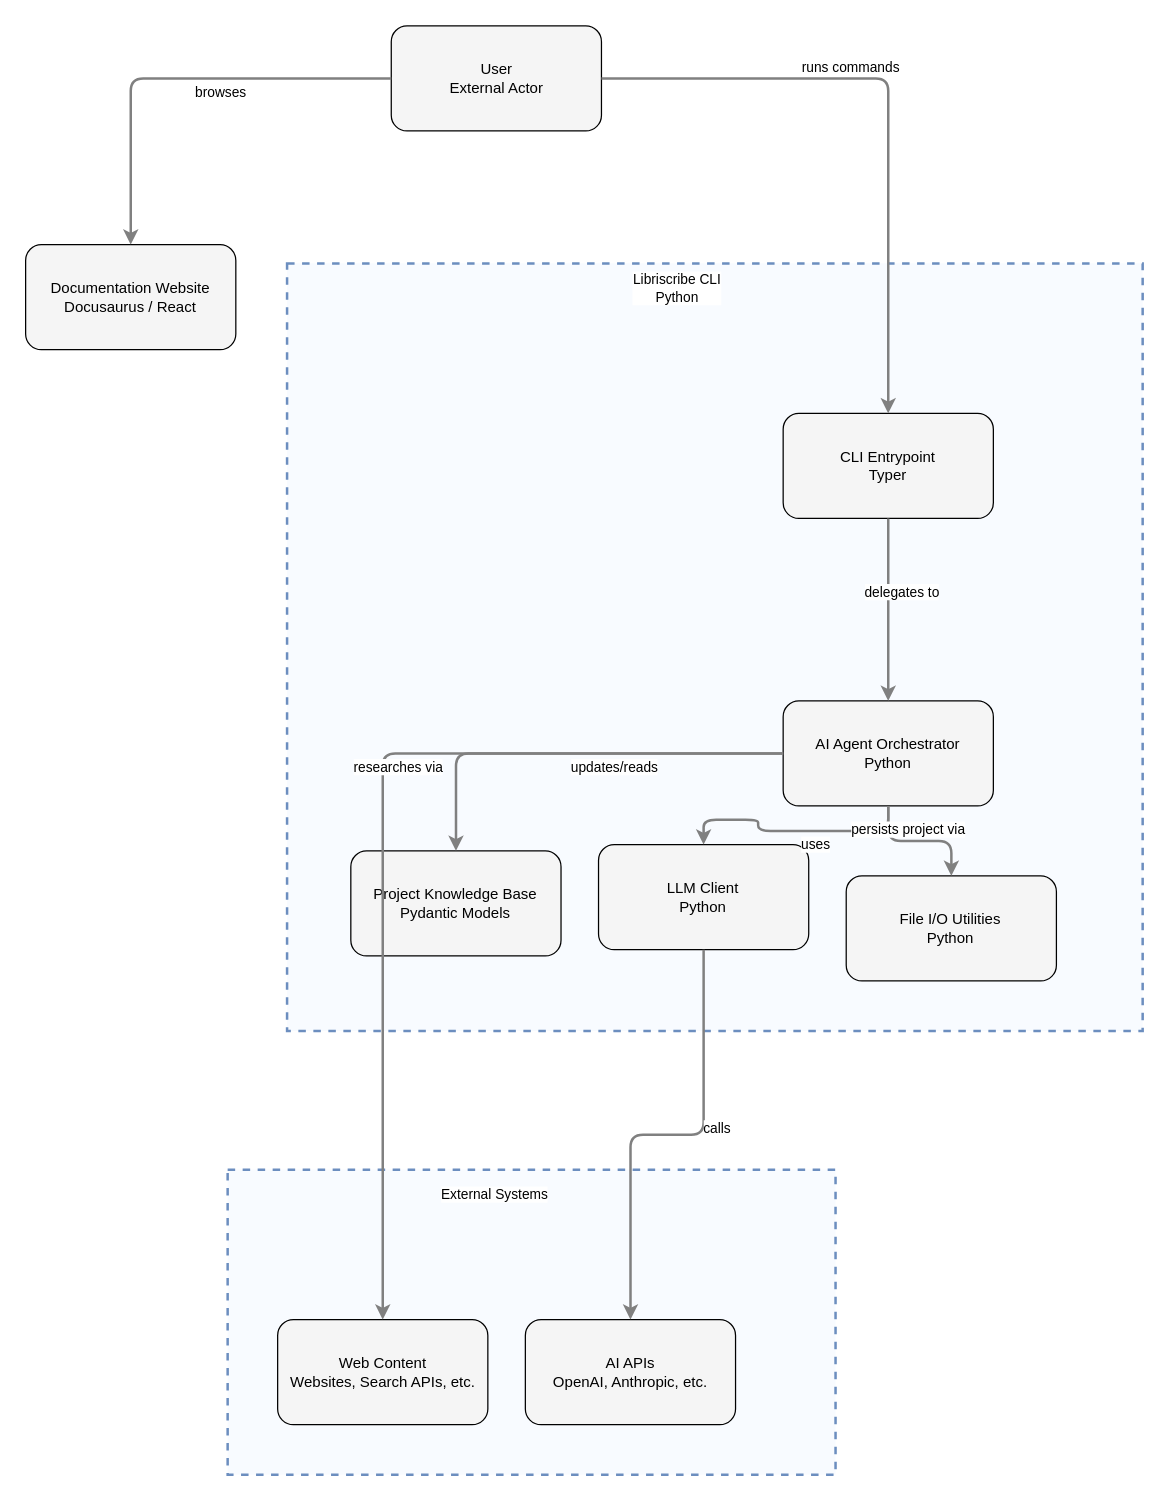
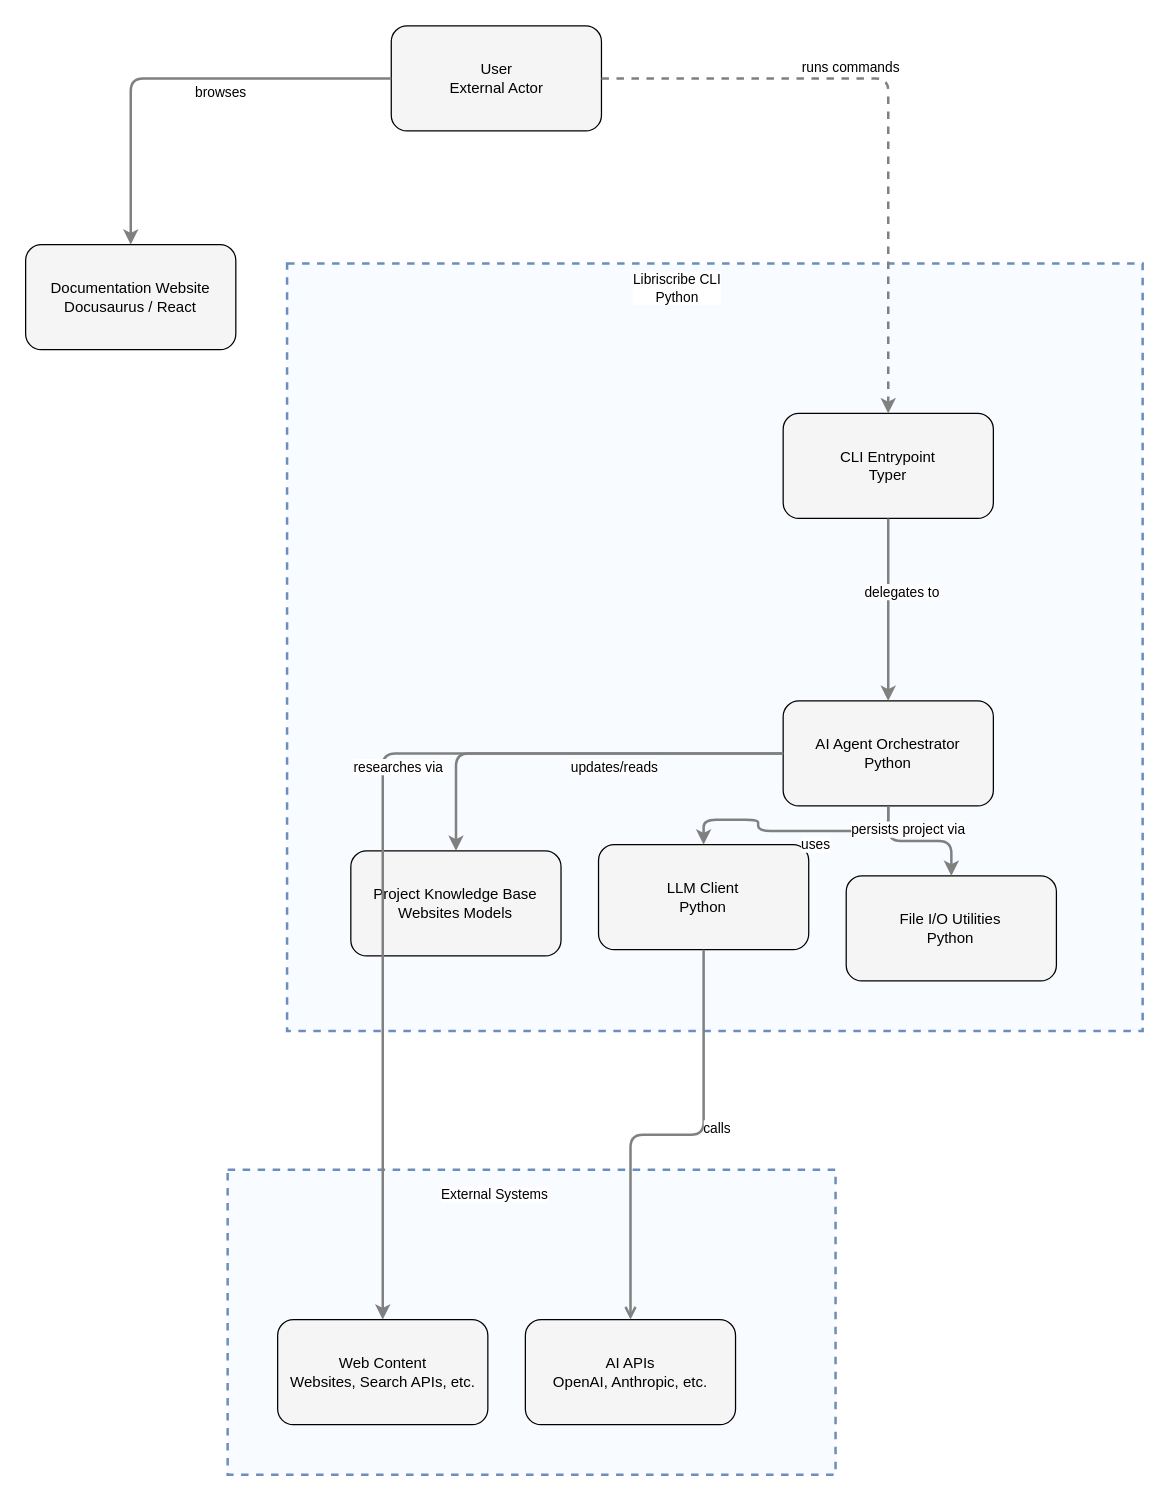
  <mxCell id="0" />
  <mxCell id="1" parent="0" />
  <mxCell id="2" value="" style="html=1;whiteSpace=wrap;container=1;fillColor=#dae8fc;strokeColor=#6c8ebf;dashed=1;fillOpacity=20;strokeWidth=2;containerType=none;recursiveResize=0;movable=1;resizable=1;autosize=0;dropTarget=0" vertex="1" parent="1"><mxGeometry x="181.618" y="935" width="486.316" height="244.079" as="geometry" /></mxCell>
  <mxCell id="3" value="External Systems" style="edgeLabel;html=1;align=center;verticalAlign=middle;resizable=0;labelBackgroundColor=white;spacing=5" vertex="1" parent="1"><mxGeometry x="189.618" y="943" width="410.316" height="24" as="geometry" /></mxCell>
  <mxCell id="4" value="" style="html=1;whiteSpace=wrap;container=1;fillColor=#dae8fc;strokeColor=#6c8ebf;dashed=1;fillOpacity=20;strokeWidth=2;containerType=none;recursiveResize=0;movable=1;resizable=1;autosize=0;dropTarget=0" vertex="1" parent="1"><mxGeometry x="229.158" y="210" width="684.473" height="614.079" as="geometry" /></mxCell>
  <mxCell id="5" value="Libriscribe CLI&lt;br&gt;Python" style="edgeLabel;html=1;align=center;verticalAlign=middle;resizable=0;labelBackgroundColor=white;spacing=5" vertex="1" parent="1"><mxGeometry x="237.158" y="218" width="608.473" height="24" as="geometry" /></mxCell>
  <mxCell id="6" value="User&lt;br&gt;External Actor" style="rounded=1;whiteSpace=wrap;html=1;fillColor=#f5f5f5" vertex="1" parent="1"><mxGeometry x="312.513" y="20" width="168.158" height="84.079" as="geometry" /></mxCell>
  <mxCell id="7" value="Documentation Website&lt;br&gt;Docusaurus / React" style="rounded=1;whiteSpace=wrap;html=1;fillColor=#f5f5f5" vertex="1" parent="1"><mxGeometry x="20" y="195" width="168.158" height="84.079" as="geometry" /></mxCell>
  <mxCell id="8" value="CLI Entrypoint&lt;br&gt;Typer" style="rounded=1;whiteSpace=wrap;html=1;fillColor=#f5f5f5" vertex="1" parent="4"><mxGeometry x="396.868" y="120" width="168.158" height="84.079" as="geometry" /></mxCell>
  <mxCell id="9" value="AI Agent Orchestrator&lt;br&gt;Python" style="rounded=1;whiteSpace=wrap;html=1;fillColor=#f5f5f5" vertex="1" parent="4"><mxGeometry x="396.868" y="350" width="168.158" height="84.079" as="geometry" /></mxCell>
- <mxCell id="10" value="Project Knowledge Base&lt;br&gt;Pydantic Models" style="rounded=1;whiteSpace=wrap;html=1;fillColor=#f5f5f5" vertex="1" parent="4"><mxGeometry x="51" y="470" width="168.158" height="84.079" as="geometry" /></mxCell>
+ <mxCell id="10" value="Project Knowledge Base&lt;br&gt;Websites Models" style="rounded=1;whiteSpace=wrap;html=1;fillColor=#f5f5f5" vertex="1" parent="4"><mxGeometry x="51" y="470" width="168.158" height="84.079" as="geometry" /></mxCell>
  <mxCell id="11" value="LLM Client&lt;br&gt;Python" style="rounded=1;whiteSpace=wrap;html=1;fillColor=#f5f5f5" vertex="1" parent="4"><mxGeometry x="249.158" y="465" width="168.158" height="84.079" as="geometry" /></mxCell>
  <mxCell id="12" value="File I/O Utilities&lt;br&gt;Python" style="rounded=1;whiteSpace=wrap;html=1;fillColor=#f5f5f5" vertex="1" parent="4"><mxGeometry x="447.316" y="490" width="168.158" height="84.079" as="geometry" /></mxCell>
  <mxCell id="13" value="AI APIs&lt;br&gt;OpenAI, Anthropic, etc." style="rounded=1;whiteSpace=wrap;html=1;fillColor=#f5f5f5" vertex="1" parent="2"><mxGeometry x="238.158" y="120" width="168.158" height="84.079" as="geometry" /></mxCell>
  <mxCell id="14" value="Web Content&lt;br&gt;Websites, Search APIs, etc." style="rounded=1;whiteSpace=wrap;html=1;fillColor=#f5f5f5" vertex="1" parent="2"><mxGeometry x="40" y="120" width="168.158" height="84.079" as="geometry" /></mxCell>
- <mxCell id="15" style="edgeStyle=orthogonalEdgeStyle;rounded=1;orthogonalLoop=1;jettySize=auto;html=1;strokeColor=#808080;strokeWidth=2;jumpStyle=arc;jumpSize=10;spacing=15;labelBackgroundColor=white;labelBorderColor=none" edge="1" parent="1" source="6" target="8"><mxGeometry relative="1" as="geometry" /></mxCell>
+ <mxCell id="15" style="edgeStyle=orthogonalEdgeStyle;rounded=1;orthogonalLoop=1;jettySize=auto;html=1;strokeColor=#808080;strokeWidth=2;jumpStyle=arc;jumpSize=10;spacing=15;labelBackgroundColor=white;labelBorderColor=none;dashed=1;" edge="1" parent="1" source="6" target="8"><mxGeometry relative="1" as="geometry" /></mxCell>
  <mxCell id="16" value="runs commands" style="edgeLabel;html=1;align=center;verticalAlign=middle;resizable=0;points=[];" vertex="1" connectable="0" parent="15"><mxGeometry x="-0.2" y="10" relative="1" as="geometry"><mxPoint as="offset" /></mxGeometry></mxCell>
  <mxCell id="17" style="edgeStyle=orthogonalEdgeStyle;rounded=1;orthogonalLoop=1;jettySize=auto;html=1;strokeColor=#808080;strokeWidth=2;jumpStyle=arc;jumpSize=10;spacing=15;labelBackgroundColor=white;labelBorderColor=none" edge="1" parent="1" source="6" target="7"><mxGeometry relative="1" as="geometry" /></mxCell>
  <mxCell id="18" value="browses" style="edgeLabel;html=1;align=center;verticalAlign=middle;resizable=0;points=[];" vertex="1" connectable="0" parent="17"><mxGeometry x="-0.2" y="10" relative="1" as="geometry"><mxPoint as="offset" /></mxGeometry></mxCell>
  <mxCell id="19" style="edgeStyle=orthogonalEdgeStyle;rounded=1;orthogonalLoop=1;jettySize=auto;html=1;strokeColor=#808080;strokeWidth=2;jumpStyle=arc;jumpSize=10;spacing=15;labelBackgroundColor=white;labelBorderColor=none" edge="1" parent="1" source="8" target="9"><mxGeometry relative="1" as="geometry" /></mxCell>
  <mxCell id="20" value="delegates to" style="edgeLabel;html=1;align=center;verticalAlign=middle;resizable=0;points=[];" vertex="1" connectable="0" parent="19"><mxGeometry x="-0.2" y="10" relative="1" as="geometry"><mxPoint as="offset" /></mxGeometry></mxCell>
  <mxCell id="21" style="edgeStyle=orthogonalEdgeStyle;rounded=1;orthogonalLoop=1;jettySize=auto;html=1;strokeColor=#808080;strokeWidth=2;jumpStyle=arc;jumpSize=10;spacing=15;labelBackgroundColor=white;labelBorderColor=none" edge="1" parent="1" source="9" target="10"><mxGeometry relative="1" as="geometry" /></mxCell>
  <mxCell id="22" value="updates/reads" style="edgeLabel;html=1;align=center;verticalAlign=middle;resizable=0;points=[];" vertex="1" connectable="0" parent="21"><mxGeometry x="-0.2" y="10" relative="1" as="geometry"><mxPoint as="offset" /></mxGeometry></mxCell>
  <mxCell id="23" style="edgeStyle=orthogonalEdgeStyle;rounded=1;orthogonalLoop=1;jettySize=auto;html=1;strokeColor=#808080;strokeWidth=2;jumpStyle=arc;jumpSize=10;spacing=15;labelBackgroundColor=white;labelBorderColor=none" edge="1" parent="1" source="9" target="11"><mxGeometry relative="1" as="geometry" /></mxCell>
  <mxCell id="24" value="uses" style="edgeLabel;html=1;align=center;verticalAlign=middle;resizable=0;points=[];" vertex="1" connectable="0" parent="23"><mxGeometry x="-0.2" y="10" relative="1" as="geometry"><mxPoint as="offset" /></mxGeometry></mxCell>
  <mxCell id="25" style="edgeStyle=orthogonalEdgeStyle;rounded=1;orthogonalLoop=1;jettySize=auto;html=1;strokeColor=#808080;strokeWidth=2;jumpStyle=arc;jumpSize=10;spacing=15;labelBackgroundColor=white;labelBorderColor=none" edge="1" parent="1" source="9" target="12"><mxGeometry relative="1" as="geometry" /></mxCell>
  <mxCell id="26" value="persists project via" style="edgeLabel;html=1;align=center;verticalAlign=middle;resizable=0;points=[];" vertex="1" connectable="0" parent="25"><mxGeometry x="-0.2" y="10" relative="1" as="geometry"><mxPoint as="offset" /></mxGeometry></mxCell>
  <mxCell id="27" style="edgeStyle=orthogonalEdgeStyle;rounded=1;orthogonalLoop=1;jettySize=auto;html=1;strokeColor=#808080;strokeWidth=2;jumpStyle=arc;jumpSize=10;spacing=15;labelBackgroundColor=white;labelBorderColor=none" edge="1" parent="1" source="9" target="14"><mxGeometry relative="1" as="geometry" /></mxCell>
  <mxCell id="28" value="researches via" style="edgeLabel;html=1;align=center;verticalAlign=middle;resizable=0;points=[];" vertex="1" connectable="0" parent="27"><mxGeometry x="-0.2" y="10" relative="1" as="geometry"><mxPoint as="offset" /></mxGeometry></mxCell>
- <mxCell id="29" style="edgeStyle=orthogonalEdgeStyle;rounded=1;orthogonalLoop=1;jettySize=auto;html=1;strokeColor=#808080;strokeWidth=2;jumpStyle=arc;jumpSize=10;spacing=15;labelBackgroundColor=white;labelBorderColor=none" edge="1" parent="1" source="11" target="13"><mxGeometry relative="1" as="geometry" /></mxCell>
+ <mxCell id="29" style="edgeStyle=orthogonalEdgeStyle;rounded=1;orthogonalLoop=1;jettySize=auto;html=1;strokeColor=#808080;strokeWidth=2;jumpStyle=arc;jumpSize=10;spacing=15;labelBackgroundColor=white;labelBorderColor=none;endArrow=open;" edge="1" parent="1" source="11" target="13"><mxGeometry relative="1" as="geometry" /></mxCell>
  <mxCell id="30" value="calls" style="edgeLabel;html=1;align=center;verticalAlign=middle;resizable=0;points=[];" vertex="1" connectable="0" parent="29"><mxGeometry x="-0.2" y="10" relative="1" as="geometry"><mxPoint as="offset" /></mxGeometry></mxCell>
